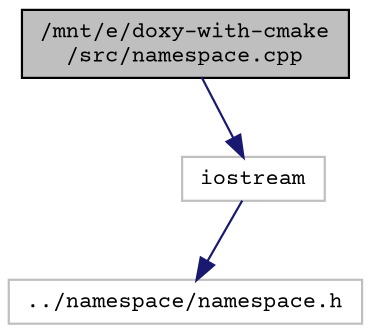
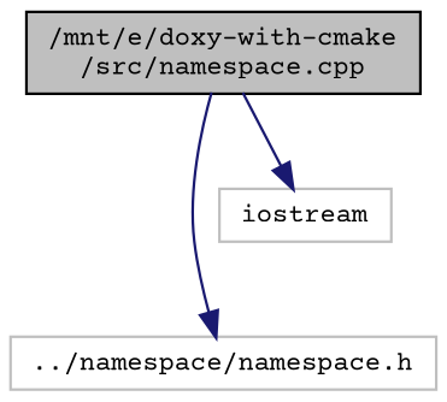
  digraph {
    fontname="Courier Prime"
    node [color=grey75 fillcolor=white fontname="Courier Prime" fontsize=10 shape=record style=filled]
    edge [color=midnightblue fontname="Courier Prime" fontsize=10 labelfontname=Helvetica labelfontsize=10 style=solid]
    n1 [color=black fillcolor=grey75 fontcolor=black height=0.2 label="/mnt/e/doxy-with-cmake\l/src/namespace.cpp" width=0.4]
    n2 [height=0.2 label="../namespace/namespace.h" width=0.4]
    n3 [height=0.2 label=iostream width=0.4]
-   n3 -> n2
+   n1 -> n2
    n1 -> n3
  }
